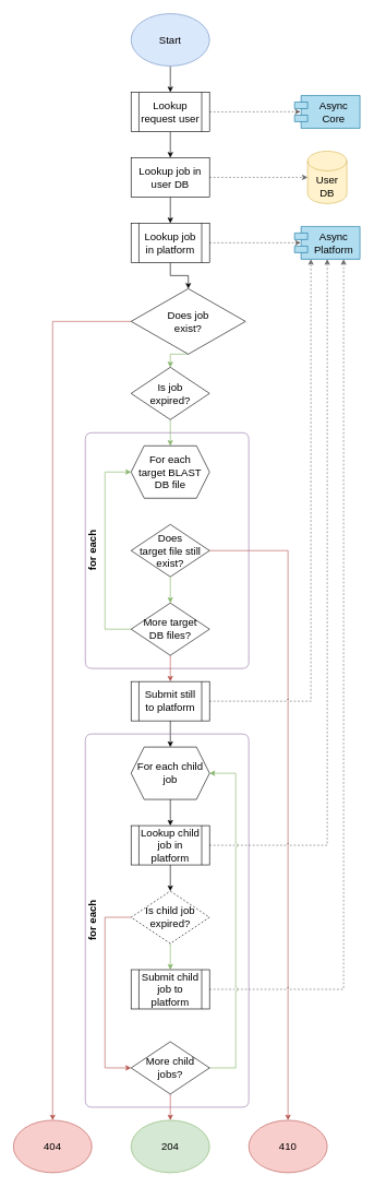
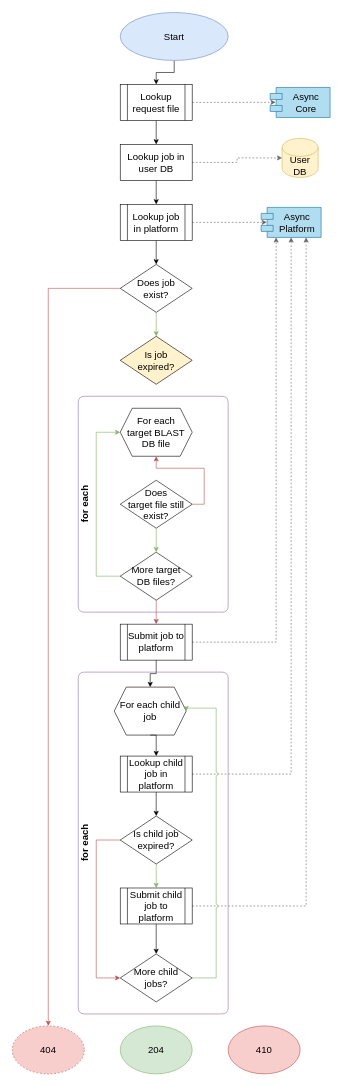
  <mxCell id="0" />
  <mxCell id="1" parent="0" />
  <mxCell id="2" value="for each" style="swimlane;horizontal=0;whiteSpace=wrap;html=1;fontSize=16;swimlaneLine=0;rounded=1;fillColor=none;strokeColor=#9673a6;" vertex="1" parent="1"><mxGeometry x="130" y="660" width="250" height="360" as="geometry"><mxRectangle width="40" height="90" as="alternateBounds" /></mxGeometry></mxCell>
  <mxCell id="3" style="edgeStyle=orthogonalEdgeStyle;rounded=0;orthogonalLoop=1;jettySize=auto;html=1;exitX=0.5;exitY=1;exitDx=0;exitDy=0;entryX=0.5;entryY=0;entryDx=0;entryDy=0;fontSize=16;" edge="1" parent="1" source="4" target="7"><mxGeometry relative="1" as="geometry" /></mxCell>
- <mxCell id="4" value="Start" style="ellipse;whiteSpace=wrap;html=1;fontSize=16;fillColor=#dae8fc;strokeColor=#6c8ebf;" vertex="1" parent="1"><mxGeometry x="200" width="120" height="80" as="geometry" y="20" /></mxCell>
+ <mxCell id="4" value="Start" style="ellipse;whiteSpace=wrap;html=1;fontSize=16;fillColor=#dae8fc;strokeColor=#6c8ebf;" vertex="1" parent="1"><mxGeometry x="200" y="20" width="180" height="80" as="geometry" /></mxCell>
  <mxCell id="5" style="edgeStyle=orthogonalEdgeStyle;rounded=0;orthogonalLoop=1;jettySize=auto;html=1;exitX=0.5;exitY=1;exitDx=0;exitDy=0;entryX=0.5;entryY=0;entryDx=0;entryDy=0;fontSize=16;" edge="1" parent="1" source="7" target="11"><mxGeometry relative="1" as="geometry" /></mxCell>
  <mxCell id="6" style="edgeStyle=orthogonalEdgeStyle;rounded=0;orthogonalLoop=1;jettySize=auto;html=1;exitX=1;exitY=0.5;exitDx=0;exitDy=0;entryX=0.092;entryY=0.495;entryDx=0;entryDy=0;entryPerimeter=0;fontSize=16;jumpStyle=arc;fillColor=#f5f5f5;strokeColor=#666666;dashed=1;" edge="1" parent="1" source="7" target="8"><mxGeometry relative="1" as="geometry" /></mxCell>
- <mxCell id="7" value="Lookup request user" style="shape=process;whiteSpace=wrap;html=1;backgroundOutline=1;fontSize=16;" vertex="1" parent="1"><mxGeometry x="200" y="140" width="120" height="60" as="geometry" /></mxCell>
+ <mxCell id="7" value="Lookup request file" style="shape=process;whiteSpace=wrap;html=1;backgroundOutline=1;fontSize=16;" vertex="1" parent="1"><mxGeometry x="200" y="140" width="120" height="60" as="geometry" /></mxCell>
  <mxCell id="8" value="Async&#10;Core" style="shape=module;align=left;spacingLeft=20;align=center;verticalAlign=top;fontSize=16;fillColor=#b1ddf0;strokeColor=#10739e;" vertex="1" parent="1"><mxGeometry x="450" y="145" width="100" height="50" as="geometry" /></mxCell>
  <mxCell id="9" style="edgeStyle=orthogonalEdgeStyle;rounded=0;orthogonalLoop=1;jettySize=auto;html=1;exitX=0.5;exitY=1;exitDx=0;exitDy=0;entryX=0.5;entryY=0;entryDx=0;entryDy=0;fontSize=16;" edge="1" parent="1" source="11" target="14"><mxGeometry relative="1" as="geometry" /></mxCell>
  <mxCell id="10" style="edgeStyle=orthogonalEdgeStyle;rounded=0;orthogonalLoop=1;jettySize=auto;html=1;exitX=1;exitY=0.5;exitDx=0;exitDy=0;entryX=0;entryY=0.5;entryDx=0;entryDy=0;entryPerimeter=0;fontSize=16;jumpStyle=arc;fillColor=#f5f5f5;strokeColor=#666666;dashed=1;" edge="1" parent="1" source="11" target="15"><mxGeometry relative="1" as="geometry" /></mxCell>
  <mxCell id="11" value="Lookup job in user DB" style="rounded=0;whiteSpace=wrap;html=1;fontSize=16;" vertex="1" parent="1"><mxGeometry x="200" y="240" width="120" height="60" as="geometry" /></mxCell>
  <mxCell id="12" style="edgeStyle=orthogonalEdgeStyle;rounded=0;orthogonalLoop=1;jettySize=auto;html=1;exitX=1;exitY=0.5;exitDx=0;exitDy=0;entryX=0.095;entryY=0.498;entryDx=0;entryDy=0;entryPerimeter=0;fontSize=16;jumpStyle=arc;fillColor=#f5f5f5;strokeColor=#666666;dashed=1;" edge="1" parent="1" source="14" target="16"><mxGeometry relative="1" as="geometry" /></mxCell>
  <mxCell id="13" style="edgeStyle=orthogonalEdgeStyle;rounded=0;orthogonalLoop=1;jettySize=auto;html=1;exitX=0.5;exitY=1;exitDx=0;exitDy=0;entryX=0.5;entryY=0;entryDx=0;entryDy=0;fontSize=16;" edge="1" parent="1" source="14" target="19"><mxGeometry relative="1" as="geometry" /></mxCell>
  <mxCell id="14" value="Lookup job in platform" style="shape=process;whiteSpace=wrap;html=1;backgroundOutline=1;fontSize=16;" vertex="1" parent="1"><mxGeometry x="200" y="340" width="120" height="60" as="geometry" /></mxCell>
- <mxCell id="15" value="User DB" style="shape=cylinder3;whiteSpace=wrap;html=1;boundedLbl=1;backgroundOutline=1;size=15;fontSize=16;fillColor=#fff2cc;strokeColor=#d6b656;" vertex="1" parent="1"><mxGeometry x="470" y="230" width="60" height="80" as="geometry" /></mxCell>
- <mxCell id="16" value="Async&#10;Platform" style="shape=module;align=left;spacingLeft=20;align=center;verticalAlign=top;fontSize=16;fillColor=#b1ddf0;strokeColor=#10739e;" vertex="1" parent="1"><mxGeometry x="450" y="345" width="100" height="50" as="geometry" /></mxCell>
+ <mxCell id="15" value="User DB" style="shape=cylinder3;whiteSpace=wrap;html=1;boundedLbl=1;backgroundOutline=1;size=15;fontSize=16;fillColor=#fff2cc;strokeColor=#d6b656;" vertex="1" parent="1"><mxGeometry x="470" y="230" width="60" height="65" as="geometry" /></mxCell>
+ <mxCell id="16" value="Async&#10;Platform" style="shape=module;align=left;spacingLeft=20;align=center;verticalAlign=top;fontSize=16;fillColor=#b1ddf0;strokeColor=#10739e;" vertex="1" parent="1"><mxGeometry x="435" y="345" width="100" height="50" as="geometry" /></mxCell>
  <mxCell id="17" style="edgeStyle=orthogonalEdgeStyle;rounded=0;orthogonalLoop=1;jettySize=auto;html=1;exitX=0.5;exitY=1;exitDx=0;exitDy=0;entryX=0.5;entryY=0;entryDx=0;entryDy=0;fontSize=16;fillColor=#d5e8d4;strokeColor=#82b366;" edge="1" parent="1" source="19" target="21"><mxGeometry relative="1" as="geometry" /></mxCell>
  <mxCell id="18" style="edgeStyle=orthogonalEdgeStyle;rounded=0;orthogonalLoop=1;jettySize=auto;html=1;exitX=0;exitY=0.5;exitDx=0;exitDy=0;entryX=0.5;entryY=0;entryDx=0;entryDy=0;fontSize=16;fillColor=#f8cecc;strokeColor=#b85450;" edge="1" parent="1" source="19" target="22"><mxGeometry relative="1" as="geometry" /></mxCell>
- <mxCell id="19" value="Does job&lt;br&gt;exist?" style="rhombus;whiteSpace=wrap;html=1;fontSize=16;" vertex="1" parent="1"><mxGeometry x="200" y="440" width="175" height="100" as="geometry" /></mxCell>
- <mxCell id="20" style="edgeStyle=orthogonalEdgeStyle;rounded=0;orthogonalLoop=1;jettySize=auto;html=1;exitX=0.5;exitY=1;exitDx=0;exitDy=0;entryX=0.5;entryY=0;entryDx=0;entryDy=0;fontSize=16;fillColor=#d5e8d4;strokeColor=#82b366;" edge="1" parent="1" source="21" target="26"><mxGeometry relative="1" as="geometry" /></mxCell>
- <mxCell id="21" value="Is job&lt;br&gt;expired?" style="rhombus;whiteSpace=wrap;html=1;fontSize=16;" vertex="1" parent="1"><mxGeometry x="200" y="560" width="120" height="80" as="geometry" /></mxCell>
- <mxCell id="22" value="404" style="ellipse;whiteSpace=wrap;html=1;fontSize=16;fillColor=#f8cecc;strokeColor=#b85450;" vertex="1" parent="1"><mxGeometry y="1710" width="120" height="80" as="geometry" x="20" /></mxCell>
+ <mxCell id="19" value="Does job&lt;br&gt;exist?" style="rhombus;whiteSpace=wrap;html=1;fontSize=16;" vertex="1" parent="1"><mxGeometry x="200" y="440" width="120" height="80" as="geometry" /></mxCell>
+ <mxCell id="21" value="Is job&lt;br&gt;expired?" style="rhombus;whiteSpace=wrap;html=1;fontSize=16;fillColor=#fff2cc;" vertex="1" parent="1"><mxGeometry x="200" y="560" width="120" height="80" as="geometry" /></mxCell>
+ <mxCell id="22" value="404" style="ellipse;whiteSpace=wrap;html=1;fontSize=16;fillColor=#f8cecc;strokeColor=#b85450;dashed=1;" vertex="1" parent="1"><mxGeometry y="1710" width="120" height="80" as="geometry" x="20" /></mxCell>
  <mxCell id="23" value="204" style="ellipse;whiteSpace=wrap;html=1;fontSize=16;fillColor=#d5e8d4;strokeColor=#82b366;" vertex="1" parent="1"><mxGeometry x="200" y="1710" width="120" height="80" as="geometry" /></mxCell>
  <mxCell id="24" value="410" style="ellipse;whiteSpace=wrap;html=1;fontSize=16;fillColor=#f8cecc;strokeColor=#b85450;" vertex="1" parent="1"><mxGeometry x="380" y="1710" width="120" height="80" as="geometry" /></mxCell>
- <mxCell id="25" style="edgeStyle=orthogonalEdgeStyle;rounded=0;orthogonalLoop=1;jettySize=auto;html=1;exitX=1;exitY=0.5;exitDx=0;exitDy=0;entryX=0.5;entryY=0;entryDx=0;entryDy=0;fontSize=16;fillColor=#f8cecc;strokeColor=#b85450;" edge="1" parent="1" source="27" target="24"><mxGeometry relative="1" as="geometry" /></mxCell>
+ <mxCell id="25" style="edgeStyle=orthogonalEdgeStyle;rounded=0;orthogonalLoop=1;jettySize=auto;html=1;exitX=1;exitY=0.5;exitDx=0;exitDy=0;fontSize=16;fillColor=#f8cecc;strokeColor=#b85450;" edge="1" parent="1" source="27" target="26"><mxGeometry relative="1" as="geometry" /></mxCell>
  <mxCell id="26" value="For each&lt;br&gt;target BLAST DB file" style="shape=hexagon;perimeter=hexagonPerimeter2;whiteSpace=wrap;html=1;fixedSize=1;fontSize=16;" vertex="1" parent="1"><mxGeometry x="200" y="680" width="120" height="80" as="geometry" /></mxCell>
  <mxCell id="27" value="Does&lt;br&gt;target&amp;nbsp;file still&lt;br&gt;exist?" style="rhombus;whiteSpace=wrap;html=1;fontSize=16;" vertex="1" parent="1"><mxGeometry x="200" y="800" width="120" height="80" as="geometry" /></mxCell>
  <mxCell id="28" style="edgeStyle=orthogonalEdgeStyle;rounded=0;orthogonalLoop=1;jettySize=auto;html=1;exitX=0;exitY=0.5;exitDx=0;exitDy=0;entryX=0;entryY=0.5;entryDx=0;entryDy=0;fontSize=16;fillColor=#d5e8d4;strokeColor=#82b366;" edge="1" parent="1" source="30" target="26"><mxGeometry relative="1" as="geometry"><Array as="points"><mxPoint x="160" y="960" /><mxPoint x="160" y="720" /></Array></mxGeometry></mxCell>
  <mxCell id="29" style="edgeStyle=orthogonalEdgeStyle;rounded=0;orthogonalLoop=1;jettySize=auto;html=1;exitX=0.5;exitY=1;exitDx=0;exitDy=0;entryX=0.5;entryY=0;entryDx=0;entryDy=0;fontSize=16;fillColor=#f8cecc;strokeColor=#b85450;" edge="1" parent="1" source="30" target="34"><mxGeometry relative="1" as="geometry" /></mxCell>
  <mxCell id="30" value="More target&lt;br&gt;DB files?" style="rhombus;whiteSpace=wrap;html=1;fontSize=16;" vertex="1" parent="1"><mxGeometry x="200" y="920" width="120" height="80" as="geometry" /></mxCell>
  <mxCell id="31" style="edgeStyle=orthogonalEdgeStyle;rounded=0;orthogonalLoop=1;jettySize=auto;html=1;exitX=0.5;exitY=1;exitDx=0;exitDy=0;entryX=0.5;entryY=0;entryDx=0;entryDy=0;fontSize=16;fillColor=#d5e8d4;strokeColor=#82b366;" edge="1" parent="1" source="27" target="30"><mxGeometry relative="1" as="geometry" /></mxCell>
  <mxCell id="32" style="edgeStyle=orthogonalEdgeStyle;rounded=0;orthogonalLoop=1;jettySize=auto;html=1;exitX=1;exitY=0.5;exitDx=0;exitDy=0;entryX=0.25;entryY=1;entryDx=0;entryDy=0;fontSize=16;jumpStyle=arc;fillColor=#f5f5f5;strokeColor=#666666;dashed=1;" edge="1" parent="1" source="34" target="16"><mxGeometry relative="1" as="geometry" /></mxCell>
  <mxCell id="33" style="edgeStyle=orthogonalEdgeStyle;rounded=0;orthogonalLoop=1;jettySize=auto;html=1;exitX=0.5;exitY=1;exitDx=0;exitDy=0;entryX=0.5;entryY=0;entryDx=0;entryDy=0;fontSize=16;" edge="1" parent="1" source="34" target="36"><mxGeometry relative="1" as="geometry" /></mxCell>
- <mxCell id="34" value="Submit still to platform" style="shape=process;whiteSpace=wrap;html=1;backgroundOutline=1;rounded=0;fontSize=16;fillColor=none;" vertex="1" parent="1"><mxGeometry x="200" y="1040" width="120" height="60" as="geometry" /></mxCell>
+ <mxCell id="34" value="Submit job to platform" style="shape=process;whiteSpace=wrap;html=1;backgroundOutline=1;rounded=0;fontSize=16;fillColor=none;" vertex="1" parent="1"><mxGeometry x="200" y="1040" width="120" height="60" as="geometry" /></mxCell>
  <mxCell id="35" style="edgeStyle=orthogonalEdgeStyle;rounded=0;orthogonalLoop=1;jettySize=auto;html=1;exitX=0.5;exitY=1;exitDx=0;exitDy=0;entryX=0.5;entryY=0;entryDx=0;entryDy=0;fontSize=16;" edge="1" parent="1" source="36" target="39"><mxGeometry relative="1" as="geometry" /></mxCell>
- <mxCell id="36" value="For each child job" style="shape=hexagon;perimeter=hexagonPerimeter2;whiteSpace=wrap;html=1;fixedSize=1;rounded=0;fontSize=16;fillColor=none;" vertex="1" parent="1"><mxGeometry x="200" y="1140" width="120" height="80" as="geometry" /></mxCell>
+ <mxCell id="36" value="For each child job" style="shape=hexagon;perimeter=hexagonPerimeter2;whiteSpace=wrap;html=1;fixedSize=1;rounded=0;fontSize=16;fillColor=none;" vertex="1" parent="1"><mxGeometry x="190" y="1145" width="120" height="80" as="geometry" /></mxCell>
  <mxCell id="37" style="edgeStyle=orthogonalEdgeStyle;rounded=0;orthogonalLoop=1;jettySize=auto;html=1;exitX=1;exitY=0.5;exitDx=0;exitDy=0;entryX=0.5;entryY=1;entryDx=0;entryDy=0;fontSize=16;jumpStyle=arc;fillColor=#f5f5f5;strokeColor=#666666;dashed=1;" edge="1" parent="1" source="39" target="16"><mxGeometry relative="1" as="geometry" /></mxCell>
  <mxCell id="38" style="edgeStyle=orthogonalEdgeStyle;rounded=0;orthogonalLoop=1;jettySize=auto;html=1;exitX=0.5;exitY=1;exitDx=0;exitDy=0;entryX=0.5;entryY=0;entryDx=0;entryDy=0;fontSize=16;" edge="1" parent="1" source="39" target="42"><mxGeometry relative="1" as="geometry" /></mxCell>
  <mxCell id="39" value="Lookup child job in platform" style="shape=process;whiteSpace=wrap;html=1;backgroundOutline=1;rounded=0;fontSize=16;fillColor=none;" vertex="1" parent="1"><mxGeometry x="200" y="1260" width="120" height="60" as="geometry" /></mxCell>
  <mxCell id="40" style="edgeStyle=orthogonalEdgeStyle;rounded=0;orthogonalLoop=1;jettySize=auto;html=1;exitX=0.5;exitY=1;exitDx=0;exitDy=0;entryX=0.5;entryY=0;entryDx=0;entryDy=0;fontSize=16;fillColor=#d5e8d4;strokeColor=#82b366;" edge="1" parent="1" source="42" target="45"><mxGeometry relative="1" as="geometry" /></mxCell>
  <mxCell id="41" style="edgeStyle=orthogonalEdgeStyle;rounded=0;orthogonalLoop=1;jettySize=auto;html=1;exitX=0;exitY=0.5;exitDx=0;exitDy=0;entryX=0;entryY=0.5;entryDx=0;entryDy=0;fontSize=16;fillColor=#f8cecc;strokeColor=#b85450;" edge="1" parent="1" source="42" target="48"><mxGeometry relative="1" as="geometry"><Array as="points"><mxPoint x="160" y="1400" /><mxPoint x="160" y="1630" /></Array></mxGeometry></mxCell>
- <mxCell id="42" value="Is child job expired?" style="rhombus;whiteSpace=wrap;html=1;fontSize=16;dashed=1;" vertex="1" parent="1"><mxGeometry x="200" y="1360" width="120" height="80" as="geometry" /></mxCell>
+ <mxCell id="42" value="Is child job expired?" style="rhombus;whiteSpace=wrap;html=1;fontSize=16;" vertex="1" parent="1"><mxGeometry x="200" y="1360" width="120" height="80" as="geometry" /></mxCell>
  <mxCell id="43" style="edgeStyle=orthogonalEdgeStyle;rounded=0;orthogonalLoop=1;jettySize=auto;html=1;exitX=1;exitY=0.5;exitDx=0;exitDy=0;entryX=0.75;entryY=1;entryDx=0;entryDy=0;fontSize=16;jumpStyle=arc;fillColor=#f5f5f5;strokeColor=#666666;dashed=1;" edge="1" parent="1" source="45" target="16"><mxGeometry relative="1" as="geometry" /></mxCell>
+ <mxCell id="44" style="edgeStyle=orthogonalEdgeStyle;rounded=0;orthogonalLoop=1;jettySize=auto;html=1;exitX=0.5;exitY=1;exitDx=0;exitDy=0;entryX=0.5;entryY=0;entryDx=0;entryDy=0;fontSize=16;" edge="1" parent="1" source="45" target="48"><mxGeometry relative="1" as="geometry" /></mxCell>
  <mxCell id="45" value="Submit child job to platform" style="shape=process;whiteSpace=wrap;html=1;backgroundOutline=1;rounded=0;fontSize=16;fillColor=none;" vertex="1" parent="1"><mxGeometry x="200" y="1480" width="120" height="60" as="geometry" /></mxCell>
  <mxCell id="46" style="edgeStyle=orthogonalEdgeStyle;rounded=0;orthogonalLoop=1;jettySize=auto;html=1;exitX=1;exitY=0.5;exitDx=0;exitDy=0;entryX=1;entryY=0.5;entryDx=0;entryDy=0;fontSize=16;jumpStyle=arc;fillColor=#d5e8d4;strokeColor=#82b366;" edge="1" parent="1" source="48" target="36"><mxGeometry relative="1" as="geometry"><Array as="points"><mxPoint x="360" y="1630" /><mxPoint x="360" y="1180" /></Array></mxGeometry></mxCell>
- <mxCell id="47" style="edgeStyle=orthogonalEdgeStyle;rounded=0;jumpStyle=arc;orthogonalLoop=1;jettySize=auto;html=1;exitX=0.5;exitY=1;exitDx=0;exitDy=0;entryX=0.5;entryY=0;entryDx=0;entryDy=0;fontSize=16;fillColor=#f8cecc;strokeColor=#b85450;" edge="1" parent="1" source="48" target="23"><mxGeometry relative="1" as="geometry" /></mxCell>
  <mxCell id="48" value="More child&lt;br&gt;jobs?" style="rhombus;whiteSpace=wrap;html=1;fontSize=16;" vertex="1" parent="1"><mxGeometry x="200" y="1590" width="120" height="80" as="geometry" /></mxCell>
  <mxCell id="49" value="for each" style="swimlane;horizontal=0;whiteSpace=wrap;html=1;fontSize=16;swimlaneLine=0;rounded=1;fillColor=none;strokeColor=#9673a6;" vertex="1" parent="1"><mxGeometry x="130" y="1120" width="250" height="570" as="geometry"><mxRectangle width="40" height="90" as="alternateBounds" /></mxGeometry></mxCell>
